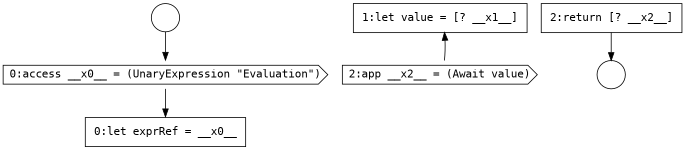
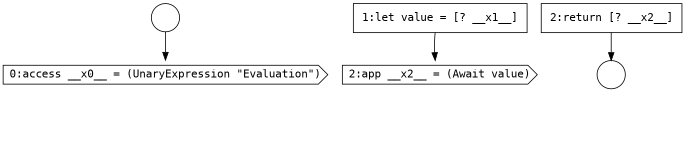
  digraph {
    fontname="DejaVu Sans Mono"
    node [color=black fillcolor=white fontname="DejaVu Sans Mono" shape=none style=filled]
    edge [color=black fontname="DejaVu Sans Mono"]
    n1 [label=<<font color="black">0:access __x0__ = (UnaryExpression &quot;Evaluation&quot;)</font>> shape=cds]
-   n2 [label=<<font color="black">     <table border="0" cellborder="1" cellspacing="0" cellpadding="10">       <tr><td align="left">0:let exprRef = __x0__</td></tr>     </table>   </font>> margin=0]
    n3 [label=" " shape=circle]
    n4 [label=<<font color="black">     <table border="0" cellborder="1" cellspacing="0" cellpadding="10">       <tr><td align="left">1:let value = [? __x1__]</td></tr>     </table>   </font>> margin=0]
    n5 [label=<<font color="black">2:app __x2__ = (Await value)</font>> shape=cds]
    n6 [label=" " shape=circle]
    n7 [label=<<font color="black">     <table border="0" cellborder="1" cellspacing="0" cellpadding="10">       <tr><td align="left">2:return [? __x2__]</td></tr>     </table>   </font>> margin=0]
-   n1 -> n2
    n3 -> n1
-   n5 -> n4
+   n4 -> n5
    n7 -> n6
  }
